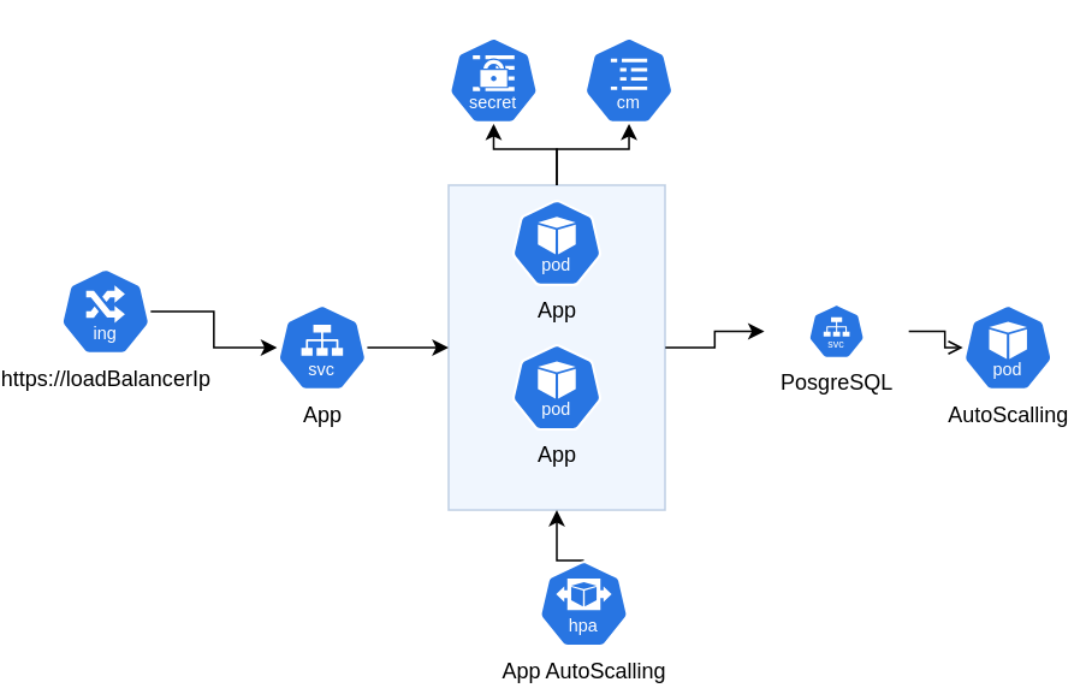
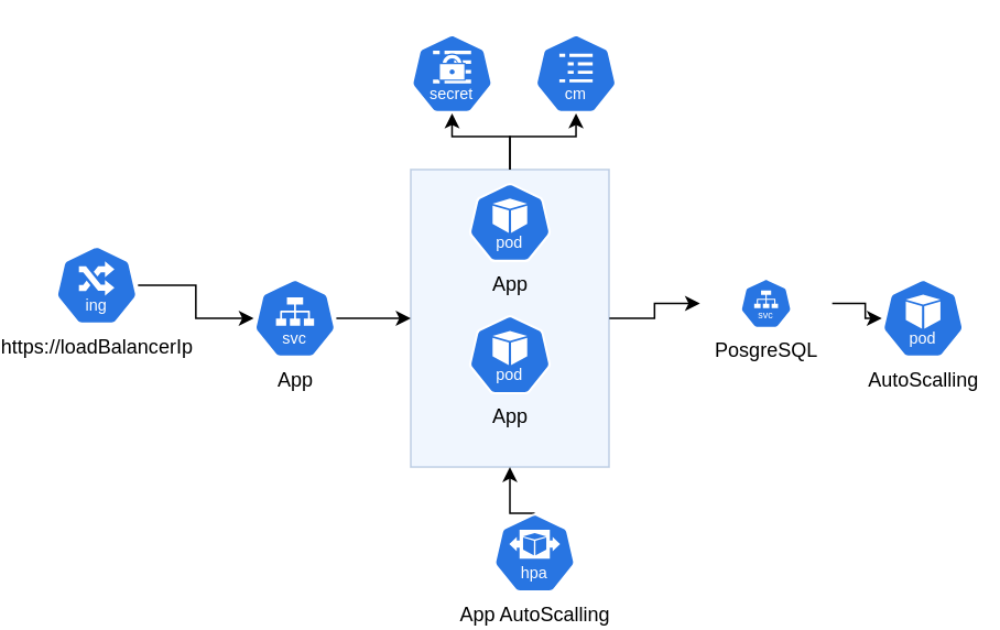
  <mxCell id="0" />
  <mxCell id="1" parent="0" />
  <mxCell id="2" style="edgeStyle=orthogonalEdgeStyle;rounded=0;orthogonalLoop=1;jettySize=auto;html=1;" edge="1" parent="1" source="3" target="17"><mxGeometry relative="1" as="geometry" /></mxCell>
  <mxCell id="3" value="" style="rounded=0;whiteSpace=wrap;html=1;fillColor=#dae8fc;strokeColor=#6c8ebf;opacity=40;" vertex="1" parent="1"><mxGeometry x="235" y="102" width="120" height="180" as="geometry" /></mxCell>
  <mxCell id="4" value="" style="aspect=fixed;sketch=0;html=1;dashed=0;whitespace=wrap;verticalLabelPosition=bottom;verticalAlign=top;fillColor=#2875E2;strokeColor=#ffffff;points=[[0.005,0.63,0],[0.1,0.2,0],[0.9,0.2,0],[0.5,0,0],[0.995,0.63,0],[0.72,0.99,0],[0.5,1,0],[0.28,0.99,0]];shape=mxgraph.kubernetes.icon2;kubernetesLabel=1;prIcon=cm" vertex="1" parent="1"><mxGeometry x="310" y="20" width="50" height="48" as="geometry" /></mxCell>
  <mxCell id="5" style="edgeStyle=orthogonalEdgeStyle;rounded=0;orthogonalLoop=1;jettySize=auto;html=1;" edge="1" parent="1" source="6" target="3"><mxGeometry relative="1" as="geometry" /></mxCell>
  <mxCell id="6" value="App" style="aspect=fixed;sketch=0;html=1;dashed=0;whitespace=wrap;verticalLabelPosition=bottom;verticalAlign=top;fillColor=#2875E2;strokeColor=#ffffff;points=[[0.005,0.63,0],[0.1,0.2,0],[0.9,0.2,0],[0.5,0,0],[0.995,0.63,0],[0.72,0.99,0],[0.5,1,0],[0.28,0.99,0]];shape=mxgraph.kubernetes.icon2;kubernetesLabel=1;prIcon=svc" vertex="1" parent="1"><mxGeometry x="140" y="168" width="50" height="48" as="geometry" /></mxCell>
  <mxCell id="7" style="edgeStyle=orthogonalEdgeStyle;rounded=0;orthogonalLoop=1;jettySize=auto;html=1;exitX=0.5;exitY=0;exitDx=0;exitDy=0;exitPerimeter=0;entryX=0.5;entryY=1;entryDx=0;entryDy=0;" edge="1" parent="1" source="8" target="3"><mxGeometry relative="1" as="geometry" /></mxCell>
  <mxCell id="8" value="App AutoScalling" style="aspect=fixed;sketch=0;html=1;dashed=0;whitespace=wrap;verticalLabelPosition=bottom;verticalAlign=top;fillColor=#2875E2;strokeColor=#ffffff;points=[[0.005,0.63,0],[0.1,0.2,0],[0.9,0.2,0],[0.5,0,0],[0.995,0.63,0],[0.72,0.99,0],[0.5,1,0],[0.28,0.99,0]];shape=mxgraph.kubernetes.icon2;kubernetesLabel=1;prIcon=hpa" vertex="1" parent="1"><mxGeometry x="285" y="310" width="50" height="48" as="geometry" /></mxCell>
  <mxCell id="9" value="" style="aspect=fixed;sketch=0;html=1;dashed=0;whitespace=wrap;verticalLabelPosition=bottom;verticalAlign=top;fillColor=#2875E2;strokeColor=#ffffff;points=[[0.005,0.63,0],[0.1,0.2,0],[0.9,0.2,0],[0.5,0,0],[0.995,0.63,0],[0.72,0.99,0],[0.5,1,0],[0.28,0.99,0]];shape=mxgraph.kubernetes.icon2;kubernetesLabel=1;prIcon=secret" vertex="1" parent="1"><mxGeometry x="235" y="20" width="50" height="48" as="geometry" /></mxCell>
  <mxCell id="10" value="App" style="aspect=fixed;sketch=0;html=1;dashed=0;whitespace=wrap;verticalLabelPosition=bottom;verticalAlign=top;fillColor=#2875E2;strokeColor=#ffffff;points=[[0.005,0.63,0],[0.1,0.2,0],[0.9,0.2,0],[0.5,0,0],[0.995,0.63,0],[0.72,0.99,0],[0.5,1,0],[0.28,0.99,0]];shape=mxgraph.kubernetes.icon2;kubernetesLabel=1;prIcon=pod" vertex="1" parent="1"><mxGeometry x="270" y="110" width="50" height="48" as="geometry" /></mxCell>
  <mxCell id="11" style="edgeStyle=orthogonalEdgeStyle;rounded=0;orthogonalLoop=1;jettySize=auto;html=1;" edge="1" parent="1" source="12" target="6"><mxGeometry relative="1" as="geometry" /></mxCell>
  <mxCell id="12" value="https://loadBalancerIp" style="aspect=fixed;sketch=0;html=1;dashed=0;whitespace=wrap;verticalLabelPosition=bottom;verticalAlign=top;fillColor=#2875E2;strokeColor=#ffffff;points=[[0.005,0.63,0],[0.1,0.2,0],[0.9,0.2,0],[0.5,0,0],[0.995,0.63,0],[0.72,0.99,0],[0.5,1,0],[0.28,0.99,0]];shape=mxgraph.kubernetes.icon2;kubernetesLabel=1;prIcon=ing" vertex="1" parent="1"><mxGeometry x="20" y="148" width="50" height="48" as="geometry" /></mxCell>
  <mxCell id="13" value="App" style="aspect=fixed;sketch=0;html=1;dashed=0;whitespace=wrap;verticalLabelPosition=bottom;verticalAlign=top;fillColor=#2875E2;strokeColor=#ffffff;points=[[0.005,0.63,0],[0.1,0.2,0],[0.9,0.2,0],[0.5,0,0],[0.995,0.63,0],[0.72,0.99,0],[0.5,1,0],[0.28,0.99,0]];shape=mxgraph.kubernetes.icon2;kubernetesLabel=1;prIcon=pod" vertex="1" parent="1"><mxGeometry x="270" y="190" width="50" height="48" as="geometry" /></mxCell>
  <mxCell id="14" style="edgeStyle=orthogonalEdgeStyle;rounded=0;orthogonalLoop=1;jettySize=auto;html=1;exitX=0.5;exitY=0;exitDx=0;exitDy=0;entryX=0.5;entryY=1;entryDx=0;entryDy=0;entryPerimeter=0;" edge="1" parent="1" source="3" target="4"><mxGeometry relative="1" as="geometry" /></mxCell>
  <mxCell id="15" style="edgeStyle=orthogonalEdgeStyle;rounded=0;orthogonalLoop=1;jettySize=auto;html=1;exitX=0.5;exitY=0;exitDx=0;exitDy=0;entryX=0.5;entryY=1;entryDx=0;entryDy=0;entryPerimeter=0;" edge="1" parent="1" source="3" target="9"><mxGeometry relative="1" as="geometry" /></mxCell>
- <mxCell id="16" style="edgeStyle=orthogonalEdgeStyle;rounded=0;orthogonalLoop=1;jettySize=auto;html=1;endArrow=open;" edge="1" parent="1" source="17" target="18"><mxGeometry relative="1" as="geometry" /></mxCell>
+ <mxCell id="16" style="edgeStyle=orthogonalEdgeStyle;rounded=0;orthogonalLoop=1;jettySize=auto;html=1;" edge="1" parent="1" source="17" target="18"><mxGeometry relative="1" as="geometry" /></mxCell>
  <mxCell id="17" value="PosgreSQL" style="aspect=fixed;sketch=0;html=1;dashed=0;whitespace=wrap;verticalLabelPosition=bottom;verticalAlign=top;fillColor=#2875E2;strokeColor=#ffffff;points=[[0.005,0.63,0],[0.1,0.2,0],[0.9,0.2,0],[0.5,0,0],[0.995,0.63,0],[0.72,0.99,0],[0.5,1,0],[0.28,0.99,0]];shape=mxgraph.kubernetes.icon2;kubernetesLabel=1;prIcon=svc" vertex="1" parent="1"><mxGeometry x="410" y="168" width="80" height="30" as="geometry" /></mxCell>
  <mxCell id="18" value="AutoScalling" style="aspect=fixed;sketch=0;html=1;dashed=0;whitespace=wrap;verticalLabelPosition=bottom;verticalAlign=top;fillColor=#2875E2;strokeColor=#ffffff;points=[[0.005,0.63,0],[0.1,0.2,0],[0.9,0.2,0],[0.5,0,0],[0.995,0.63,0],[0.72,0.99,0],[0.5,1,0],[0.28,0.99,0]];shape=mxgraph.kubernetes.icon2;kubernetesLabel=1;prIcon=pod" vertex="1" parent="1"><mxGeometry x="520" y="168" width="50" height="48" as="geometry" /></mxCell>
